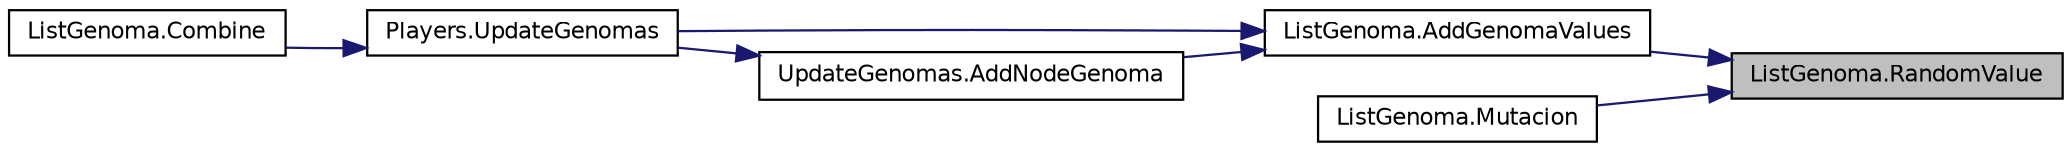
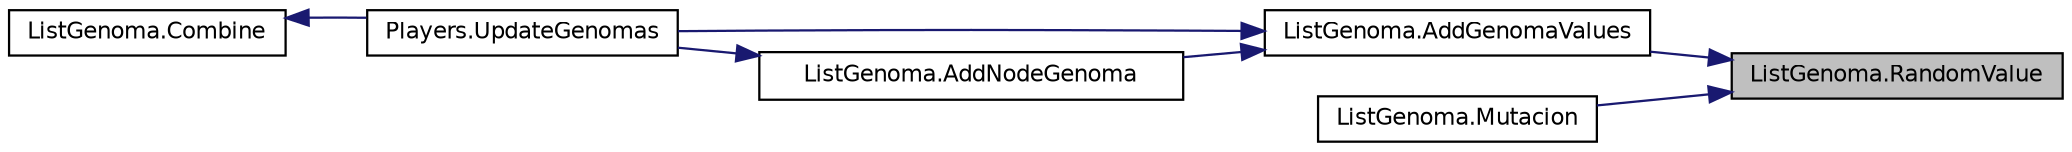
  digraph {
    rankdir=RL
    node [color=black fillcolor=white fontname=Helvetica fontsize=10 shape=record style=filled]
    edge [color=midnightblue dir=back fontname=Helvetica fontsize=10 labelfontname=Helvetica labelfontsize=10 style=solid]
    n1 [fillcolor=grey75 fontcolor=black height=0.2 label="ListGenoma.RandomValue" width=0.4]
    n2 [height=0.2 label="ListGenoma.AddGenomaValues" width=0.4]
    n3 [height=0.2 label="ListGenoma.Mutacion" width=0.4]
    n4 [height=0.2 label="Players.UpdateGenomas" width=0.4]
-   n5 [height=0.2 label="UpdateGenomas.AddNodeGenoma" width=0.4]
+   n5 [height=0.2 label="ListGenoma.AddNodeGenoma" width=0.4]
    n6 [height=0.2 label="ListGenoma.Combine" width=0.4]
    n1 -> n2
    n1 -> n3
    n2 -> n4
    n2 -> n5
    n5 -> n4
-   n4 -> n6
+   n6 -> n4
  }
